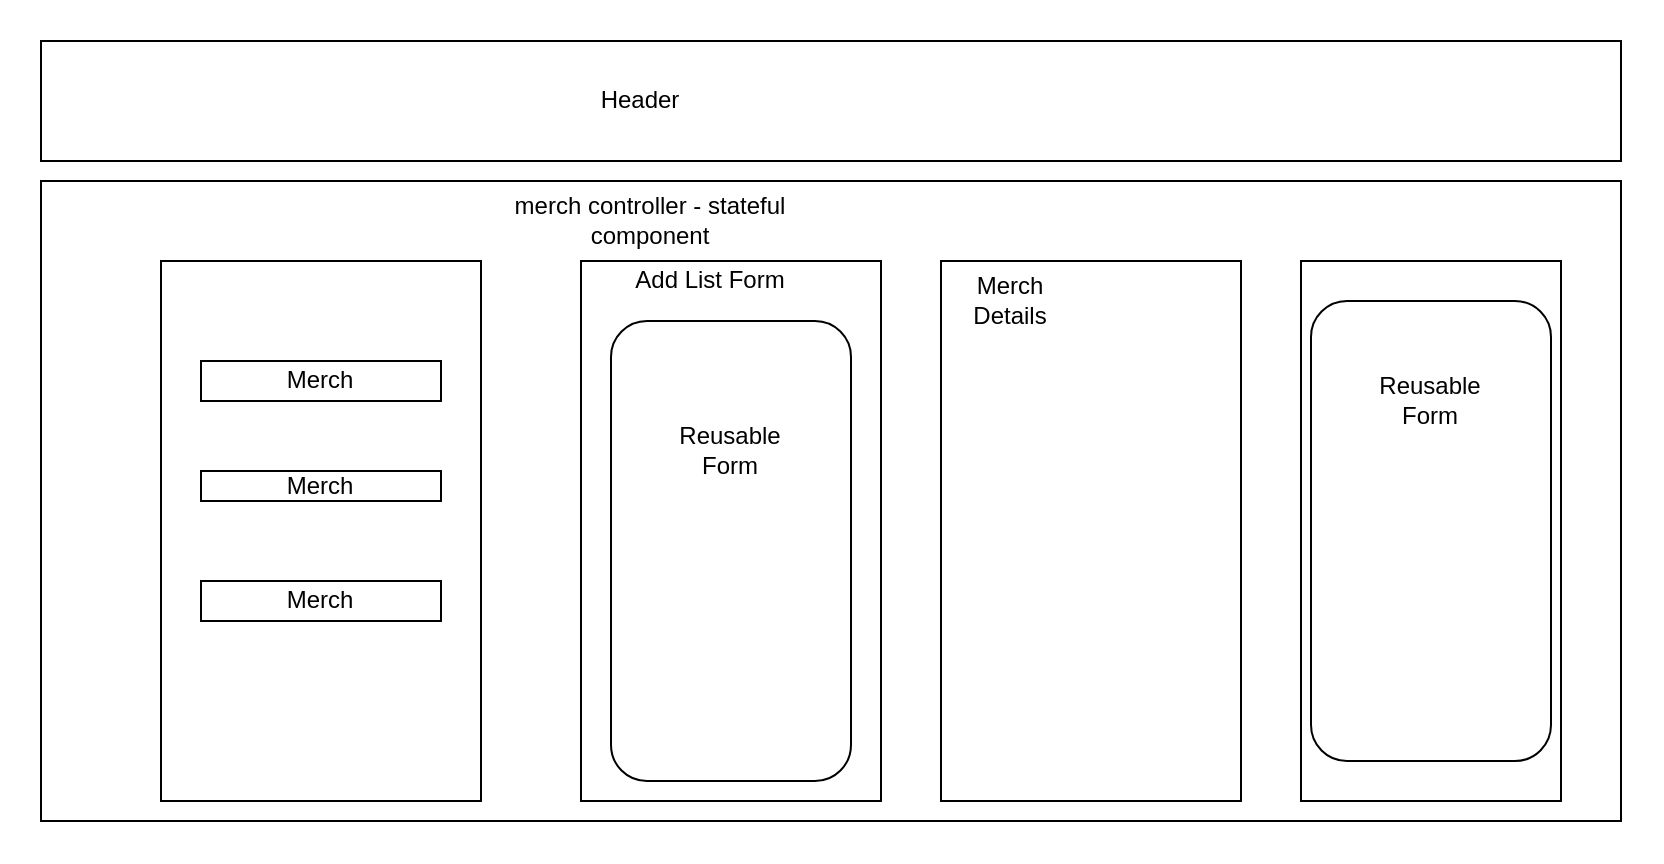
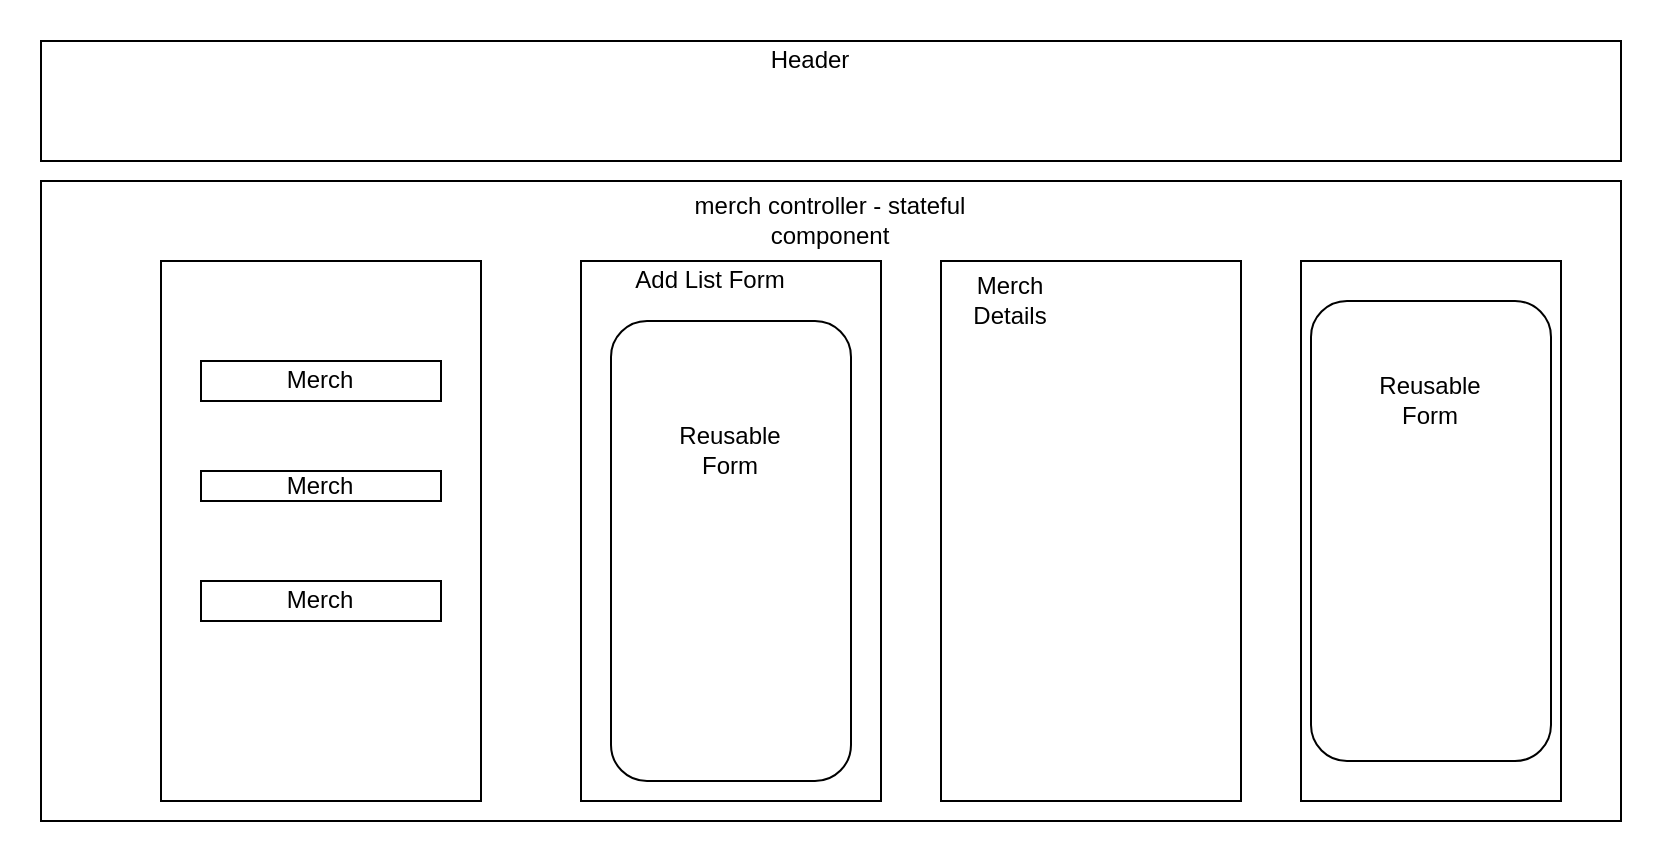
  <mxCell id="0" />
  <mxCell id="1" parent="0" />
  <mxCell id="2" value="" style="rounded=0;whiteSpace=wrap;html=1;" parent="1" vertex="1"><mxGeometry x="20" y="90" width="790" height="320" as="geometry" /></mxCell>
- <mxCell id="3" value="merch controller - stateful component" style="text;html=1;strokeColor=none;fillColor=none;align=center;verticalAlign=middle;whiteSpace=wrap;rounded=0;" parent="1" vertex="1"><mxGeometry x="245" y="100" width="160" height="20" as="geometry" /></mxCell>
+ <mxCell id="3" value="merch controller - stateful component" style="text;html=1;strokeColor=none;fillColor=none;align=center;verticalAlign=middle;whiteSpace=wrap;rounded=0;" parent="1" vertex="1"><mxGeometry x="335" y="100" width="160" height="20" as="geometry" /></mxCell>
  <mxCell id="4" value="" style="rounded=0;whiteSpace=wrap;html=1;" parent="1" vertex="1"><mxGeometry x="80" y="130" width="160" height="270" as="geometry" /></mxCell>
  <mxCell id="5" value="" style="rounded=0;whiteSpace=wrap;html=1;" parent="1" vertex="1"><mxGeometry x="290" y="130" width="150" height="270" as="geometry" /></mxCell>
  <mxCell id="6" value="Merch" style="rounded=0;whiteSpace=wrap;html=1;" parent="1" vertex="1"><mxGeometry x="100" y="235" width="120" height="15" as="geometry" /></mxCell>
  <mxCell id="7" value="Merch" style="rounded=0;whiteSpace=wrap;html=1;" parent="1" vertex="1"><mxGeometry x="100" y="180" width="120" height="20" as="geometry" /></mxCell>
  <mxCell id="8" value="Merch" style="rounded=0;whiteSpace=wrap;html=1;" parent="1" vertex="1"><mxGeometry x="100" y="290" width="120" height="20" as="geometry" /></mxCell>
  <mxCell id="9" value="Add List Form" style="text;html=1;strokeColor=none;fillColor=none;align=center;verticalAlign=middle;whiteSpace=wrap;rounded=0;" parent="1" vertex="1"><mxGeometry x="305" y="130" width="100" height="20" as="geometry" /></mxCell>
  <mxCell id="10" value="" style="rounded=0;whiteSpace=wrap;html=1;" parent="1" vertex="1"><mxGeometry x="470" y="130" width="150" height="270" as="geometry" /></mxCell>
  <mxCell id="11" value="Merch Details&lt;br&gt;" style="text;html=1;strokeColor=none;fillColor=none;align=center;verticalAlign=middle;whiteSpace=wrap;rounded=0;" parent="1" vertex="1"><mxGeometry x="485" y="140" width="40" height="20" as="geometry" /></mxCell>
  <mxCell id="12" value="" style="rounded=0;whiteSpace=wrap;html=1;" parent="1" vertex="1"><mxGeometry x="650" y="130" width="130" height="270" as="geometry" /></mxCell>
  <mxCell id="13" value="" style="rounded=1;whiteSpace=wrap;html=1;" parent="1" vertex="1"><mxGeometry x="305" y="160" width="120" height="230" as="geometry" /></mxCell>
  <mxCell id="14" value="Reusable Form" style="text;html=1;strokeColor=none;fillColor=none;align=center;verticalAlign=middle;whiteSpace=wrap;rounded=0;" parent="1" vertex="1"><mxGeometry x="345" y="215" width="40" height="20" as="geometry" /></mxCell>
  <mxCell id="15" value="" style="rounded=1;whiteSpace=wrap;html=1;" parent="1" vertex="1"><mxGeometry x="655" y="150" width="120" height="230" as="geometry" /></mxCell>
  <mxCell id="16" value="Reusable Form&lt;br&gt;" style="text;html=1;strokeColor=none;fillColor=none;align=center;verticalAlign=middle;whiteSpace=wrap;rounded=0;" parent="1" vertex="1"><mxGeometry x="695" y="190" width="40" height="20" as="geometry" /></mxCell>
  <mxCell id="17" value="" style="rounded=0;whiteSpace=wrap;html=1;" vertex="1" parent="1"><mxGeometry x="20" y="20" width="790" height="60" as="geometry" /></mxCell>
- <mxCell id="18" value="Header" style="text;html=1;strokeColor=none;fillColor=none;align=center;verticalAlign=middle;whiteSpace=wrap;rounded=0;" vertex="1" parent="1"><mxGeometry x="250" y="40" width="140" height="20" as="geometry" /></mxCell>
+ <mxCell id="18" value="Header" style="text;html=1;strokeColor=none;fillColor=none;align=center;verticalAlign=middle;whiteSpace=wrap;rounded=0;" vertex="1" parent="1"><mxGeometry x="335" y="20" width="140" height="20" as="geometry" /></mxCell>
